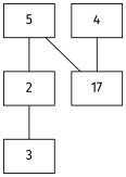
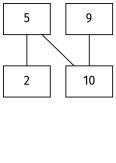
  graph {
    fontname="Fira Sans"
    node [fontname="Fira Sans" shape=box]
    edge [fontname="Fira Sans"]
    n1 [label=5]
    n2 [label=2]
-   n3 [label=17]
-   n4 [label=3]
-   n5 [label=4]
+   n3 [label=10]
+   n5 [label=9]
    n1 -- n2
    n1 -- n3
-   n2 -- n4
    n5 -- n3
  }
